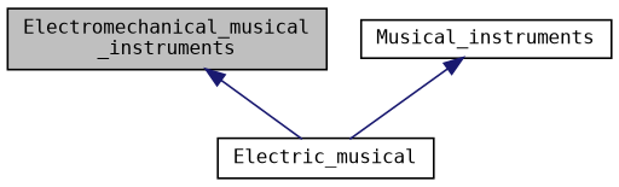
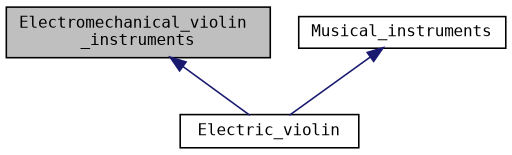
  digraph {
    fontname="DejaVu Sans Mono"
    node [color=black fillcolor=white fontname="DejaVu Sans Mono" fontsize=10 shape=record style=filled]
    edge [color=midnightblue dir=back fontname="DejaVu Sans Mono" fontsize=10 labelfontname=Helvetica labelfontsize=10 style=solid]
-   n1 [fillcolor=grey75 fontcolor=black height=0.2 label="Electromechanical_musical\l_instruments" width=0.4]
-   n2 [height=0.2 label=Electric_musical width=0.4]
+   n1 [fillcolor=grey75 fontcolor=black height=0.2 label="Electromechanical_violin\l_instruments" width=0.4]
+   n2 [height=0.2 label=Electric_violin width=0.4]
    n3 [height=0.2 label=Musical_instruments width=0.4]
    n1 -> n2
    n3 -> n2
  }
